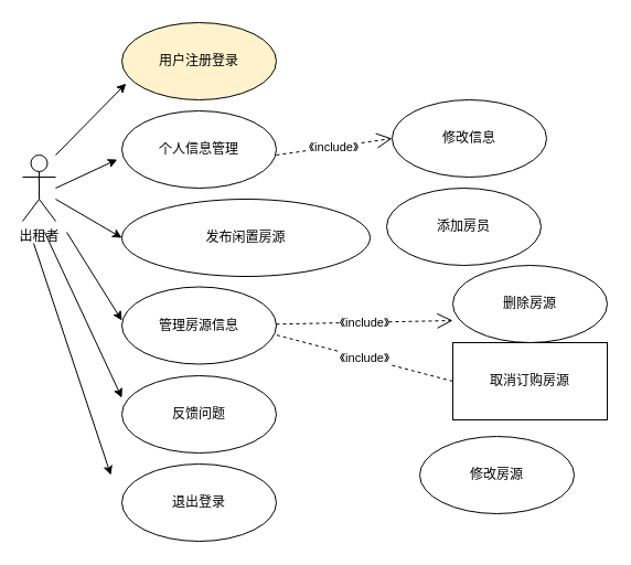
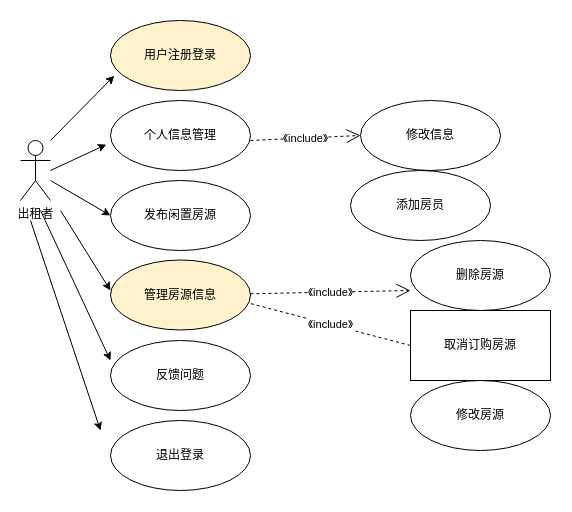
  <mxCell id="0" />
  <mxCell id="1" parent="0" />
  <mxCell id="2" value="出租者" style="shape=umlActor;verticalLabelPosition=bottom;verticalAlign=top;html=1;outlineConnect=0;" vertex="1" parent="1"><mxGeometry x="20" y="140" width="30" height="60" as="geometry" /></mxCell>
- <mxCell id="3" value="发布闲置房源" style="ellipse;whiteSpace=wrap;html=1;" vertex="1" parent="1"><mxGeometry x="110" y="180" width="225" height="70" as="geometry" /></mxCell>
+ <mxCell id="3" value="发布闲置房源" style="ellipse;whiteSpace=wrap;html=1;" vertex="1" parent="1"><mxGeometry x="110" y="180" width="140" height="70" as="geometry" /></mxCell>
  <mxCell id="4" value="个人信息管理" style="ellipse;whiteSpace=wrap;html=1;" vertex="1" parent="1"><mxGeometry x="110" y="100" width="140" height="70" as="geometry" /></mxCell>
  <mxCell id="5" value="用户注册登录" style="ellipse;whiteSpace=wrap;html=1;fillColor=#fff2cc;" vertex="1" parent="1"><mxGeometry x="110" y="20" width="140" height="70" as="geometry" /></mxCell>
- <mxCell id="6" value="管理房源信息" style="ellipse;whiteSpace=wrap;html=1;" vertex="1" parent="1"><mxGeometry x="110" y="259.5" width="140" height="70" as="geometry" /></mxCell>
+ <mxCell id="6" value="管理房源信息" style="ellipse;whiteSpace=wrap;html=1;fillColor=#fff2cc;" vertex="1" parent="1"><mxGeometry x="110" y="259.5" width="140" height="70" as="geometry" /></mxCell>
  <mxCell id="7" value="反馈问题" style="ellipse;whiteSpace=wrap;html=1;" vertex="1" parent="1"><mxGeometry x="110" y="340" width="140" height="70" as="geometry" /></mxCell>
  <mxCell id="8" value="退出登录" style="ellipse;whiteSpace=wrap;html=1;" vertex="1" parent="1"><mxGeometry x="110" y="420" width="140" height="70" as="geometry" /></mxCell>
  <mxCell id="9" value="" style="endArrow=classic;html=1;rounded=0;entryX=0.027;entryY=0.789;entryDx=0;entryDy=0;entryPerimeter=0;" edge="1" parent="1" target="5"><mxGeometry width="50" height="50" relative="1" as="geometry"><mxPoint x="50" y="140" as="sourcePoint" /><mxPoint x="100" y="90" as="targetPoint" /></mxGeometry></mxCell>
  <mxCell id="10" value="" style="endArrow=classic;html=1;rounded=0;entryX=-0.03;entryY=0.629;entryDx=0;entryDy=0;entryPerimeter=0;" edge="1" parent="1" target="4"><mxGeometry width="50" height="50" relative="1" as="geometry"><mxPoint x="50" y="170" as="sourcePoint" /><mxPoint x="100" y="120" as="targetPoint" /></mxGeometry></mxCell>
  <mxCell id="11" value="" style="endArrow=classic;html=1;rounded=0;entryX=0;entryY=0.5;entryDx=0;entryDy=0;" edge="1" parent="1" target="3"><mxGeometry width="50" height="50" relative="1" as="geometry"><mxPoint x="50" y="180" as="sourcePoint" /><mxPoint x="140" y="230" as="targetPoint" /></mxGeometry></mxCell>
  <mxCell id="12" value="" style="endArrow=classic;html=1;rounded=0;" edge="1" parent="1"><mxGeometry width="50" height="50" relative="1" as="geometry"><mxPoint x="60" y="210" as="sourcePoint" /><mxPoint x="110" y="290" as="targetPoint" /></mxGeometry></mxCell>
  <mxCell id="13" value="" style="endArrow=classic;html=1;rounded=0;" edge="1" parent="1"><mxGeometry width="50" height="50" relative="1" as="geometry"><mxPoint x="40" y="210" as="sourcePoint" /><mxPoint x="110" y="360" as="targetPoint" /></mxGeometry></mxCell>
  <mxCell id="14" value="" style="endArrow=classic;html=1;rounded=0;" edge="1" parent="1"><mxGeometry width="50" height="50" relative="1" as="geometry"><mxPoint x="30" y="220" as="sourcePoint" /><mxPoint x="100" y="430" as="targetPoint" /></mxGeometry></mxCell>
- <mxCell id="15" value="修改信息" style="ellipse;whiteSpace=wrap;html=1;" vertex="1" parent="1"><mxGeometry x="355" y="90" width="140" height="70" as="geometry" /></mxCell>
+ <mxCell id="15" value="修改信息" style="ellipse;whiteSpace=wrap;html=1;" vertex="1" parent="1"><mxGeometry x="360" y="100" width="140" height="70" as="geometry" /></mxCell>
  <mxCell id="16" value="《include》" style="endArrow=open;endSize=12;dashed=1;html=1;rounded=0;entryX=0;entryY=0.5;entryDx=0;entryDy=0;" edge="1" parent="1" target="15"><mxGeometry width="160" relative="1" as="geometry"><mxPoint x="250" y="140" as="sourcePoint" /><mxPoint x="330" y="140" as="targetPoint" /></mxGeometry></mxCell>
  <mxCell id="17" value="添加房员" style="ellipse;whiteSpace=wrap;html=1;" vertex="1" parent="1"><mxGeometry x="350" y="170" width="140" height="70" as="geometry" /></mxCell>
  <mxCell id="18" value="取消订购房源" style="whiteSpace=wrap;html=1;rounded=0;" vertex="1" parent="1"><mxGeometry x="410" y="310" width="140" height="70" as="geometry" /></mxCell>
  <mxCell id="19" value="删除房源" style="ellipse;whiteSpace=wrap;html=1;" vertex="1" parent="1"><mxGeometry x="410" y="240" width="140" height="70" as="geometry" /></mxCell>
- <mxCell id="20" value="修改房源" style="ellipse;whiteSpace=wrap;html=1;" vertex="1" parent="1"><mxGeometry x="380" y="395" width="140" height="70" as="geometry" /></mxCell>
+ <mxCell id="20" value="修改房源" style="ellipse;whiteSpace=wrap;html=1;" vertex="1" parent="1"><mxGeometry x="410" y="380" width="140" height="70" as="geometry" /></mxCell>
  <mxCell id="21" value="《include》" style="endArrow=open;endSize=12;dashed=1;html=1;rounded=0;entryX=0;entryY=0.5;entryDx=0;entryDy=0;" edge="1" parent="1" source="6"><mxGeometry width="160" relative="1" as="geometry"><mxPoint x="260" y="295" as="sourcePoint" /><mxPoint x="410" y="290" as="targetPoint" /></mxGeometry></mxCell>
  <mxCell id="22" value="《include》" style="endArrow=none;endSize=12;dashed=1;html=1;rounded=0;entryX=0;entryY=0.5;entryDx=0;entryDy=0;exitX=1.003;exitY=0.624;exitDx=0;exitDy=0;exitPerimeter=0;" edge="1" parent="1" source="6" target="18"><mxGeometry width="160" relative="1" as="geometry"><mxPoint x="280" y="234.5" as="sourcePoint" /><mxPoint x="430" y="235" as="targetPoint" /></mxGeometry></mxCell>
